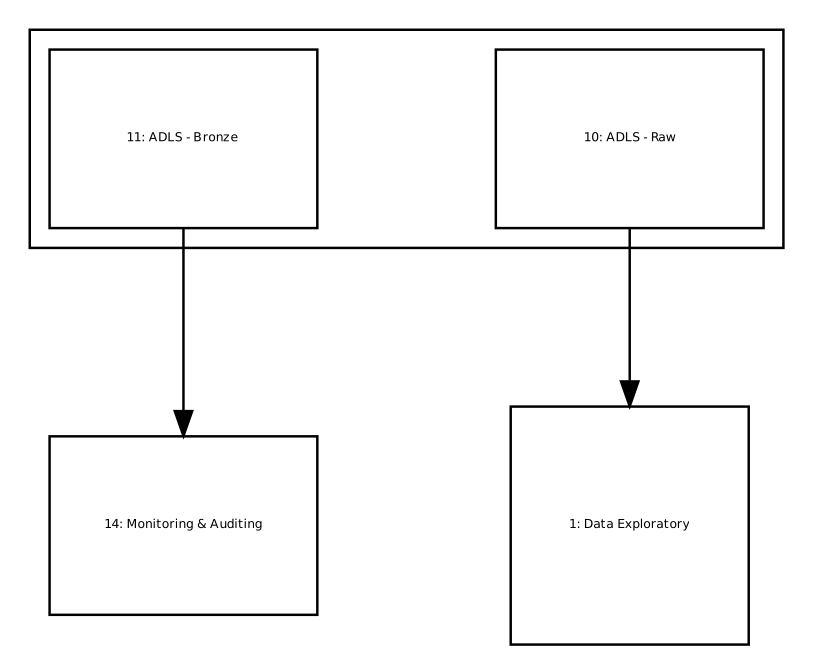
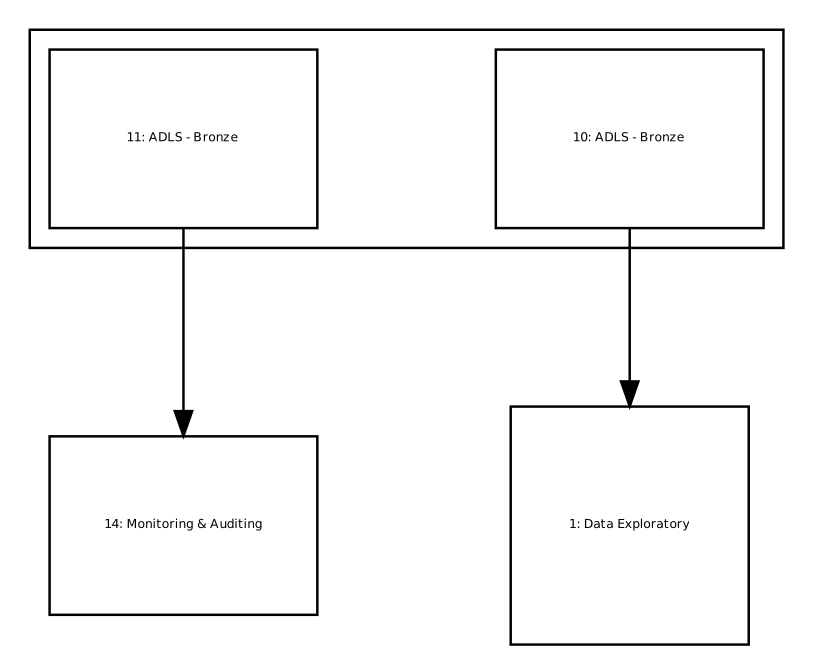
  digraph {
    compound=true
    fontname="DejaVu Sans"
    fontsize=5
    nodesep=1.0
    rankdir=TB
    ranksep=1.0
    splines=polyline
    node [fixedsize=true fontname="DejaVu Sans" fontsize=5 shape=box]
    edge [fontname="DejaVu Sans"]
    n1 [height=1.000000 label="11: ADLS - Bronze" width=1.500000]
-   n2 [height=1.000000 label="10: ADLS - Raw" width=1.500000]
+   n2 [height=1.000000 label="10: ADLS - Bronze" width=1.500000]
    n3 [height=1.000000 label="14: Monitoring & Auditing" width=1.500000]
    n4 [height=1.333333 label="1: Data Exploratory" width=1.333333]
    subgraph cluster_1 {
      n1
      n2
    }
    n1 -> n3
    n2 -> n4
  }
